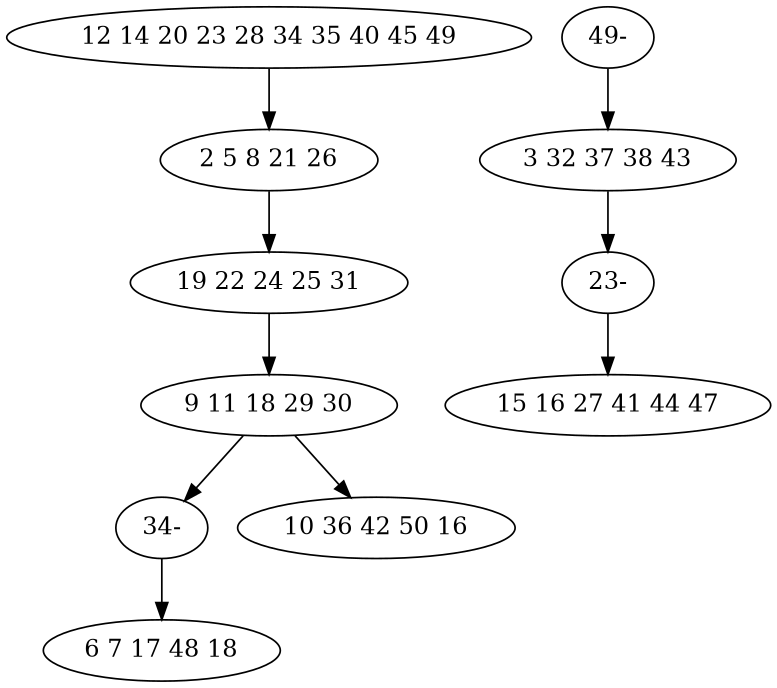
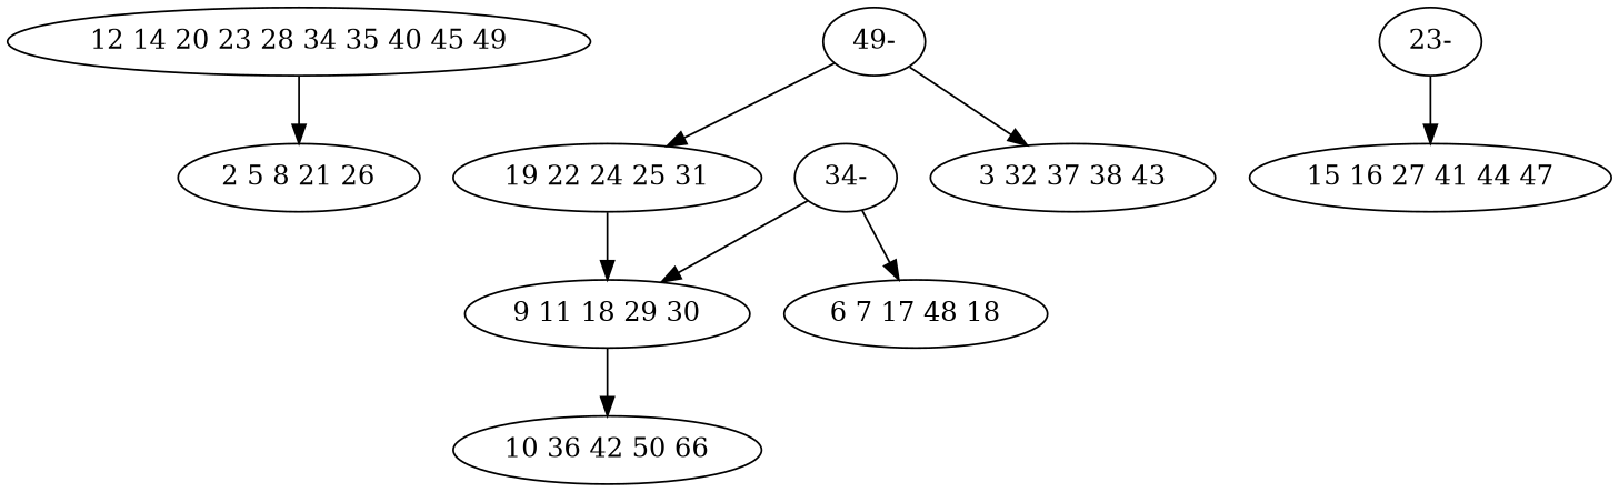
  digraph {
    n1 [label="12 14 20 23 28 34 35 40 45 49"]
    n2 [label="2 5 8 21 26"]
    n3 [label="19 22 24 25 31"]
    n4 [label="49-"]
    n5 [label="3 32 37 38 43"]
    n6 [label="9 11 18 29 30"]
    n7 [label="34-"]
-   n8 [label="10 36 42 50 16"]
+   n8 [label="10 36 42 50 66"]
    n9 [label="6 7 17 48 18"]
    n10 [label="23-"]
    n11 [label="15 16 27 41 44 47"]
    n1 -> n2
-   n2 -> n3
+   n4 -> n3
    n3 -> n6
    n4 -> n5
-   n5 -> n10
-   n6 -> n7
+   n7 -> n6
    n6 -> n8
    n7 -> n9
    n10 -> n11
  }
